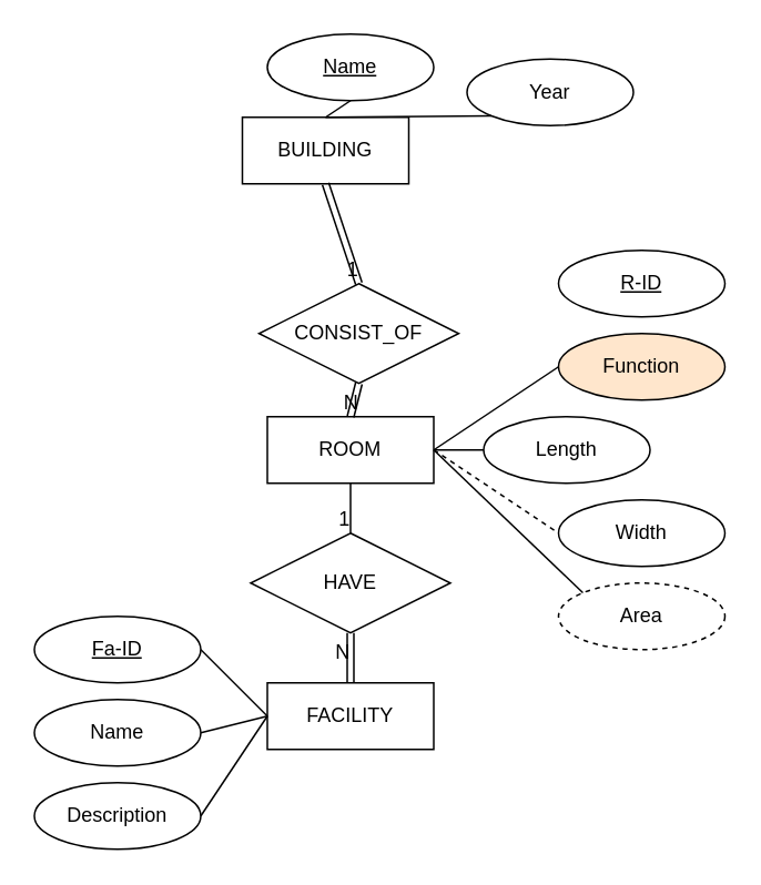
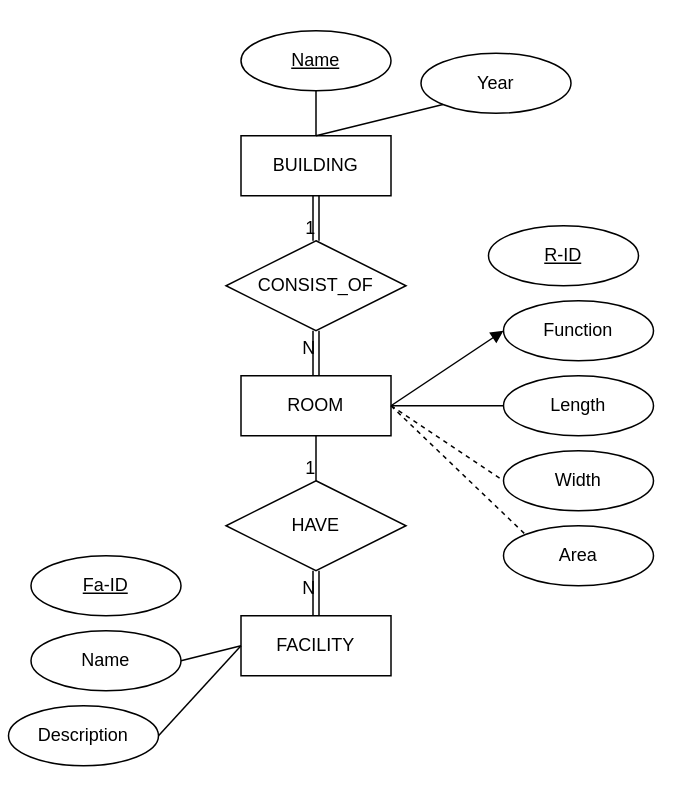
  <mxCell id="0" />
  <mxCell id="1" parent="0" />
- <mxCell id="2" value="BUILDING" style="whiteSpace=wrap;html=1;align=center;" vertex="1" parent="1"><mxGeometry x="145" y="70" width="100" height="40" as="geometry" /></mxCell>
+ <mxCell id="2" value="BUILDING" style="whiteSpace=wrap;html=1;align=center;" vertex="1" parent="1"><mxGeometry x="160" y="90" width="100" height="40" as="geometry" /></mxCell>
  <mxCell id="3" value="ROOM" style="whiteSpace=wrap;html=1;align=center;" vertex="1" parent="1"><mxGeometry x="160" y="250" width="100" height="40" as="geometry" /></mxCell>
  <mxCell id="4" value="Name" style="ellipse;whiteSpace=wrap;html=1;align=center;fontStyle=4;" vertex="1" parent="1"><mxGeometry x="160" y="20" width="100" height="40" as="geometry" /></mxCell>
  <mxCell id="5" value="" style="endArrow=none;html=1;rounded=0;entryX=0.5;entryY=1;entryDx=0;entryDy=0;exitX=0.5;exitY=0;exitDx=0;exitDy=0;" edge="1" parent="1" source="2" target="4"><mxGeometry relative="1" as="geometry"><mxPoint x="240" y="300" as="sourcePoint" /><mxPoint x="400" y="300" as="targetPoint" /></mxGeometry></mxCell>
- <mxCell id="6" value="CONSIST_OF" style="shape=rhombus;perimeter=rhombusPerimeter;whiteSpace=wrap;html=1;align=center;" vertex="1" parent="1"><mxGeometry x="155" y="170" width="120" height="60" as="geometry" /></mxCell>
+ <mxCell id="6" value="CONSIST_OF" style="shape=rhombus;perimeter=rhombusPerimeter;whiteSpace=wrap;html=1;align=center;" vertex="1" parent="1"><mxGeometry x="150" y="160" width="120" height="60" as="geometry" /></mxCell>
  <mxCell id="7" value="" style="shape=link;html=1;rounded=0;exitX=0.5;exitY=1;exitDx=0;exitDy=0;entryX=0.5;entryY=0;entryDx=0;entryDy=0;" edge="1" parent="1" source="2" target="6"><mxGeometry relative="1" as="geometry"><mxPoint x="240" y="250" as="sourcePoint" /><mxPoint x="400" y="250" as="targetPoint" /></mxGeometry></mxCell>
  <mxCell id="8" value="1" style="resizable=0;html=1;align=right;verticalAlign=bottom;" connectable="0" vertex="1" parent="7"><mxGeometry x="1" relative="1" as="geometry" /></mxCell>
  <mxCell id="9" value="" style="shape=link;html=1;rounded=0;entryX=0.5;entryY=1;entryDx=0;entryDy=0;exitX=0.5;exitY=0;exitDx=0;exitDy=0;" edge="1" parent="1" source="3" target="6"><mxGeometry relative="1" as="geometry"><mxPoint x="190" y="220" as="sourcePoint" /><mxPoint x="350" y="220" as="targetPoint" /></mxGeometry></mxCell>
  <mxCell id="10" value="N" style="resizable=0;html=1;align=right;verticalAlign=bottom;" connectable="0" vertex="1" parent="9"><mxGeometry x="1" relative="1" as="geometry"><mxPoint y="20" as="offset" /></mxGeometry></mxCell>
- <mxCell id="11" value="&lt;u&gt;R-ID&lt;/u&gt;" style="ellipse;whiteSpace=wrap;html=1;align=center;" vertex="1" parent="1"><mxGeometry x="335" y="150" width="100" height="40" as="geometry" /></mxCell>
- <mxCell id="12" value="Function" style="ellipse;whiteSpace=wrap;html=1;align=center;fillColor=#ffe6cc;" vertex="1" parent="1"><mxGeometry x="335" y="200" width="100" height="40" as="geometry" /></mxCell>
- <mxCell id="13" value="" style="endArrow=none;html=1;rounded=0;entryX=0;entryY=0.5;entryDx=0;entryDy=0;exitX=1;exitY=0.5;exitDx=0;exitDy=0;" edge="1" parent="1" source="3" target="12"><mxGeometry relative="1" as="geometry"><mxPoint x="270" y="280" as="sourcePoint" /><mxPoint x="345" y="240" as="targetPoint" /></mxGeometry></mxCell>
- <mxCell id="14" value="Length" style="ellipse;whiteSpace=wrap;html=1;align=center;" vertex="1" parent="1"><mxGeometry x="290" y="250" width="100" height="40" as="geometry" /></mxCell>
+ <mxCell id="11" value="&lt;u&gt;R-ID&lt;/u&gt;" style="ellipse;whiteSpace=wrap;html=1;align=center;" vertex="1" parent="1"><mxGeometry x="325" y="150" width="100" height="40" as="geometry" /></mxCell>
+ <mxCell id="12" value="Function" style="ellipse;whiteSpace=wrap;html=1;align=center;" vertex="1" parent="1"><mxGeometry x="335" y="200" width="100" height="40" as="geometry" /></mxCell>
+ <mxCell id="13" value="" style="endArrow=block;html=1;rounded=0;entryX=0;entryY=0.5;entryDx=0;entryDy=0;exitX=1;exitY=0.5;exitDx=0;exitDy=0;" edge="1" parent="1" source="3" target="12"><mxGeometry relative="1" as="geometry"><mxPoint x="270" y="280" as="sourcePoint" /><mxPoint x="345" y="240" as="targetPoint" /></mxGeometry></mxCell>
+ <mxCell id="14" value="Length" style="ellipse;whiteSpace=wrap;html=1;align=center;" vertex="1" parent="1"><mxGeometry x="335" y="250" width="100" height="40" as="geometry" /></mxCell>
  <mxCell id="15" value="Width" style="ellipse;whiteSpace=wrap;html=1;align=center;" vertex="1" parent="1"><mxGeometry x="335" y="300" width="100" height="40" as="geometry" /></mxCell>
  <mxCell id="16" value="" style="endArrow=none;html=1;rounded=0;entryX=0;entryY=0.5;entryDx=0;entryDy=0;exitX=1;exitY=0.5;exitDx=0;exitDy=0;" edge="1" parent="1" source="3" target="14"><mxGeometry relative="1" as="geometry"><mxPoint x="270" y="280" as="sourcePoint" /><mxPoint x="345" y="290" as="targetPoint" /></mxGeometry></mxCell>
  <mxCell id="17" value="" style="endArrow=none;html=1;rounded=0;entryX=0;entryY=0.5;entryDx=0;entryDy=0;exitX=1;exitY=0.5;exitDx=0;exitDy=0;dashed=1;" edge="1" parent="1" source="3" target="15"><mxGeometry relative="1" as="geometry"><mxPoint x="280" y="290" as="sourcePoint" /><mxPoint x="355" y="300" as="targetPoint" /></mxGeometry></mxCell>
  <mxCell id="18" value="Year" style="ellipse;whiteSpace=wrap;html=1;align=center;" vertex="1" parent="1"><mxGeometry x="280" y="35" width="100" height="40" as="geometry" /></mxCell>
  <mxCell id="19" value="" style="endArrow=none;html=1;rounded=0;entryX=0;entryY=1;entryDx=0;entryDy=0;exitX=0.5;exitY=0;exitDx=0;exitDy=0;" edge="1" parent="1" source="2" target="18"><mxGeometry relative="1" as="geometry"><mxPoint x="220" y="100" as="sourcePoint" /><mxPoint x="220" y="70" as="targetPoint" /></mxGeometry></mxCell>
- <mxCell id="20" value="Area" style="ellipse;whiteSpace=wrap;html=1;align=center;dashed=1;" vertex="1" parent="1"><mxGeometry x="335" y="350" width="100" height="40" as="geometry" /></mxCell>
- <mxCell id="21" value="" style="endArrow=none;html=1;rounded=0;entryX=0;entryY=0;entryDx=0;entryDy=0;exitX=1;exitY=0.5;exitDx=0;exitDy=0;" edge="1" parent="1" source="3" target="20"><mxGeometry relative="1" as="geometry"><mxPoint x="270" y="280" as="sourcePoint" /><mxPoint x="345" y="390" as="targetPoint" /></mxGeometry></mxCell>
+ <mxCell id="20" value="Area" style="ellipse;whiteSpace=wrap;html=1;align=center;dashed=0;" vertex="1" parent="1"><mxGeometry x="335" y="350" width="100" height="40" as="geometry" /></mxCell>
+ <mxCell id="21" value="" style="endArrow=none;html=1;rounded=0;entryX=0;entryY=0;entryDx=0;entryDy=0;exitX=1;exitY=0.5;exitDx=0;exitDy=0;dashed=1;" edge="1" parent="1" source="3" target="20"><mxGeometry relative="1" as="geometry"><mxPoint x="270" y="280" as="sourcePoint" /><mxPoint x="345" y="390" as="targetPoint" /></mxGeometry></mxCell>
  <mxCell id="22" value="FACILITY" style="whiteSpace=wrap;html=1;align=center;" vertex="1" parent="1"><mxGeometry x="160" y="410" width="100" height="40" as="geometry" /></mxCell>
  <mxCell id="23" value="HAVE" style="shape=rhombus;perimeter=rhombusPerimeter;whiteSpace=wrap;html=1;align=center;" vertex="1" parent="1"><mxGeometry x="150" y="320" width="120" height="60" as="geometry" /></mxCell>
  <mxCell id="24" value="" style="shape=link;html=1;rounded=0;entryX=0.5;entryY=1;entryDx=0;entryDy=0;exitX=0.5;exitY=0;exitDx=0;exitDy=0;" edge="1" parent="1" target="23" source="22"><mxGeometry relative="1" as="geometry"><mxPoint x="210" y="410" as="sourcePoint" /><mxPoint x="350" y="380" as="targetPoint" /></mxGeometry></mxCell>
  <mxCell id="25" value="N" style="resizable=0;html=1;align=right;verticalAlign=bottom;" connectable="0" vertex="1" parent="24"><mxGeometry x="1" relative="1" as="geometry"><mxPoint y="20" as="offset" /></mxGeometry></mxCell>
  <mxCell id="26" value="" style="endArrow=none;html=1;rounded=0;entryX=0.5;entryY=0;entryDx=0;entryDy=0;" edge="1" parent="1" target="23"><mxGeometry relative="1" as="geometry"><mxPoint x="210" y="290" as="sourcePoint" /><mxPoint x="280" y="290" as="targetPoint" /></mxGeometry></mxCell>
  <mxCell id="27" value="1" style="resizable=0;html=1;align=right;verticalAlign=bottom;" connectable="0" vertex="1" parent="26"><mxGeometry x="1" relative="1" as="geometry" /></mxCell>
  <mxCell id="28" value="&lt;u&gt;Fa-ID&lt;/u&gt;" style="ellipse;whiteSpace=wrap;html=1;align=center;" vertex="1" parent="1"><mxGeometry x="20" y="370" width="100" height="40" as="geometry" /></mxCell>
- <mxCell id="29" value="" style="endArrow=none;html=1;rounded=0;entryX=1;entryY=0.5;entryDx=0;entryDy=0;exitX=0;exitY=0.5;exitDx=0;exitDy=0;" edge="1" parent="1" target="28" source="22"><mxGeometry relative="1" as="geometry"><mxPoint x="-30" y="480" as="sourcePoint" /><mxPoint x="-70" y="280" as="targetPoint" /></mxGeometry></mxCell>
  <mxCell id="30" value="Name" style="ellipse;whiteSpace=wrap;html=1;align=center;" vertex="1" parent="1"><mxGeometry x="20" y="420" width="100" height="40" as="geometry" /></mxCell>
  <mxCell id="31" value="" style="endArrow=none;html=1;rounded=0;entryX=0;entryY=0.5;entryDx=0;entryDy=0;exitX=1;exitY=0.5;exitDx=0;exitDy=0;" edge="1" parent="1" target="22" source="30"><mxGeometry relative="1" as="geometry"><mxPoint x="-30" y="480" as="sourcePoint" /><mxPoint x="55" y="450" as="targetPoint" /></mxGeometry></mxCell>
- <mxCell id="32" value="Description" style="ellipse;whiteSpace=wrap;html=1;align=center;" vertex="1" parent="1"><mxGeometry x="20" y="470" width="100" height="40" as="geometry" /></mxCell>
+ <mxCell id="32" value="Description" style="ellipse;whiteSpace=wrap;html=1;align=center;" vertex="1" parent="1"><mxGeometry x="5" y="470" width="100" height="40" as="geometry" /></mxCell>
  <mxCell id="33" value="" style="endArrow=none;html=1;rounded=0;entryX=0;entryY=0.5;entryDx=0;entryDy=0;exitX=1;exitY=0.5;exitDx=0;exitDy=0;" edge="1" parent="1" source="32" target="22"><mxGeometry relative="1" as="geometry"><mxPoint x="-40" y="540" as="sourcePoint" /><mxPoint x="150" y="490" as="targetPoint" /></mxGeometry></mxCell>
